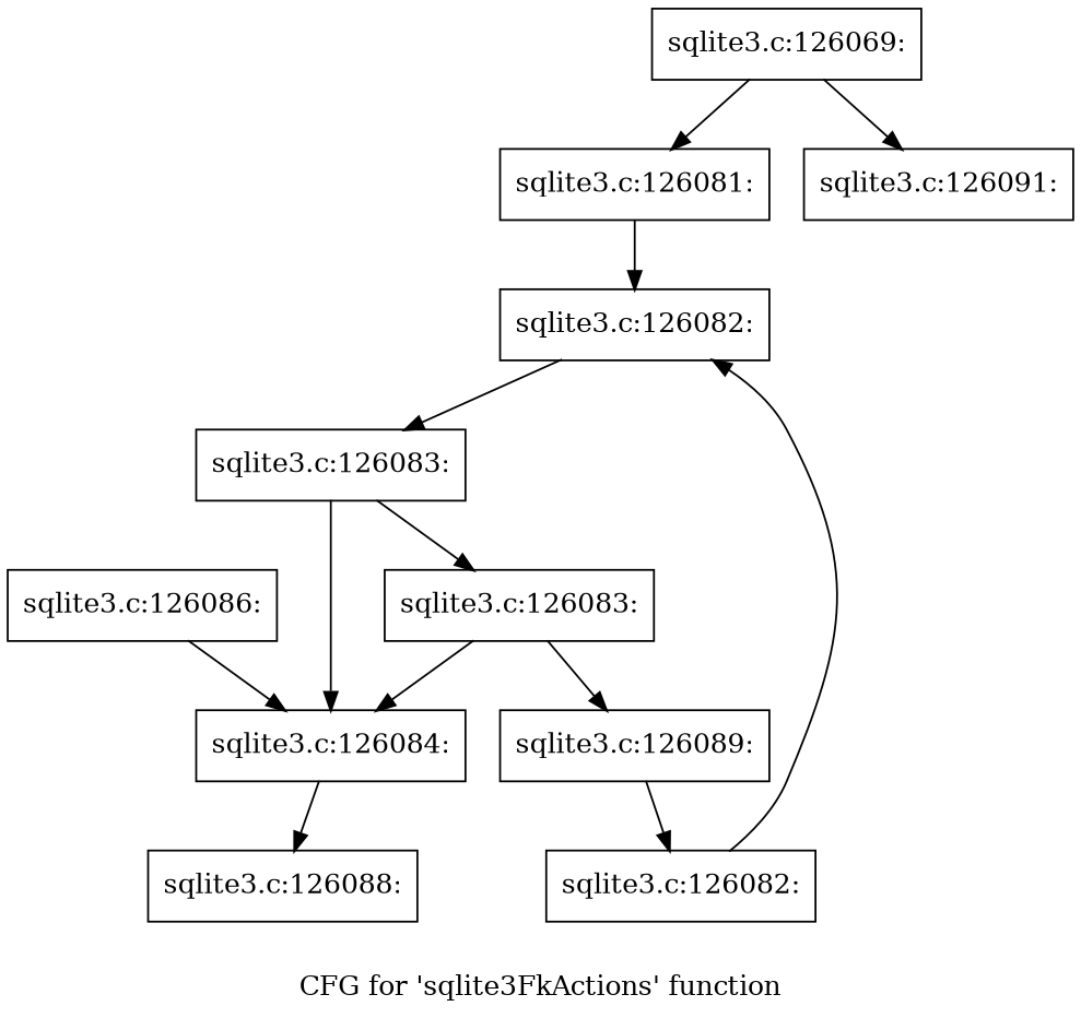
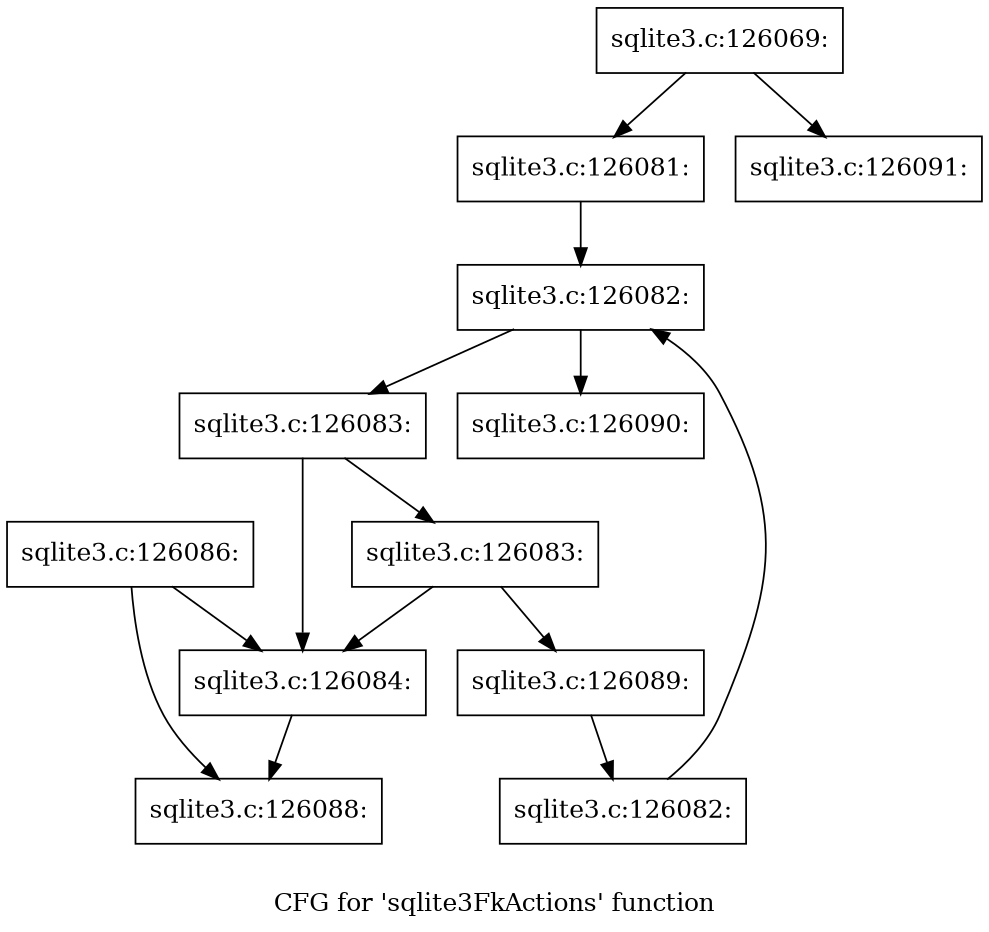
  digraph {
    label="CFG for 'sqlite3FkActions' function"
    node [shape=record]
    n1 [label="{sqlite3.c:126069:}"]
    n2 [label="{sqlite3.c:126081:}"]
    n3 [label="{sqlite3.c:126091:}"]
    n4 [label="{sqlite3.c:126082:}"]
    n5 [label="{sqlite3.c:126083:}"]
+   n6 [label="{sqlite3.c:126090:}"]
    n7 [label="{sqlite3.c:126084:}"]
    n8 [label="{sqlite3.c:126083:}"]
    n9 [label="{sqlite3.c:126088:}"]
    n10 [label="{sqlite3.c:126089:}"]
    n11 [label="{sqlite3.c:126086:}"]
    n12 [label="{sqlite3.c:126082:}"]
    n1 -> n2
    n1 -> n3
    n2 -> n4
    n4 -> n5
+   n4 -> n6
    n5 -> n7
    n5 -> n8
    n7 -> n9
    n8 -> n7
    n8 -> n10
    n10 -> n12
    n11 -> n7
+   n11 -> n9
    n12 -> n4
  }
